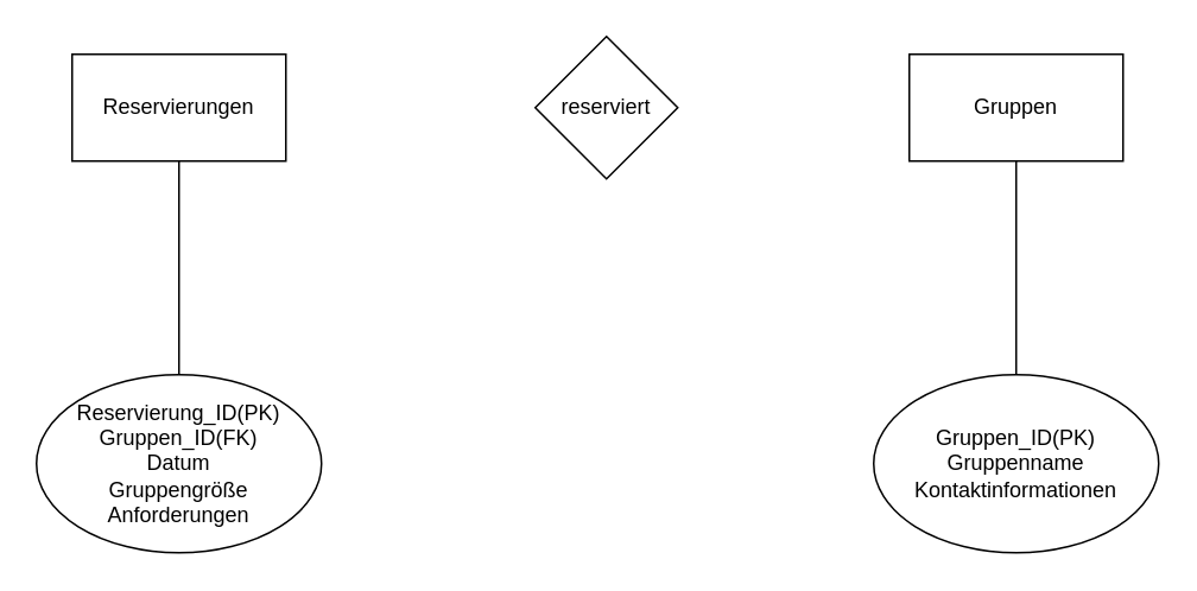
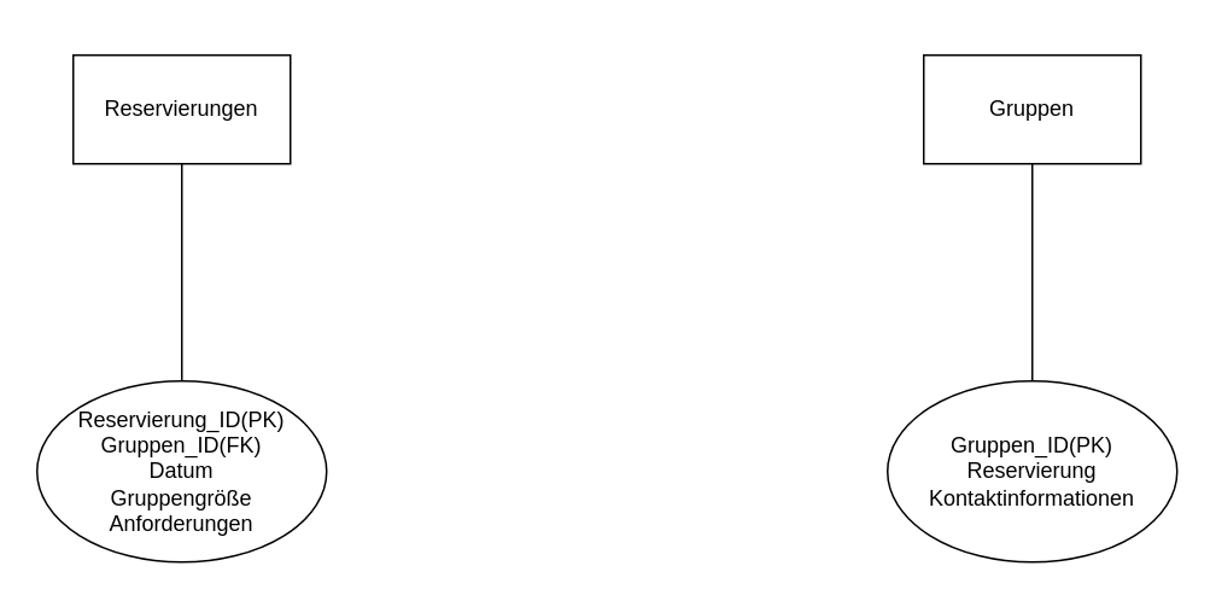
  <mxCell id="0" />
  <mxCell id="1" parent="0" />
  <mxCell id="2" value="Reservierungen" style="rounded=0;whiteSpace=wrap;html=1;" vertex="1" parent="1"><mxGeometry x="40" y="30" width="120" height="60" as="geometry" /></mxCell>
  <mxCell id="3" value="" style="edgeStyle=orthogonalEdgeStyle;rounded=0;orthogonalLoop=1;jettySize=auto;html=1;endArrow=none;endFill=0;" edge="1" parent="1" source="4" target="7"><mxGeometry relative="1" as="geometry" /></mxCell>
  <mxCell id="4" value="Gruppen" style="rounded=0;whiteSpace=wrap;html=1;" vertex="1" parent="1"><mxGeometry x="510" y="30" width="120" height="60" as="geometry" /></mxCell>
  <mxCell id="5" value="&lt;div&gt;Reservierung_ID(PK)&lt;/div&gt;&lt;div&gt;Gruppen_ID(FK)&lt;br&gt;&lt;/div&gt;&lt;div&gt;Datum&lt;br&gt;&lt;/div&gt;&lt;div&gt;Gruppengröße&lt;/div&gt;&lt;div&gt;Anforderungen&lt;br&gt;&lt;/div&gt;" style="ellipse;whiteSpace=wrap;html=1;" vertex="1" parent="1"><mxGeometry x="20" y="210" width="160" height="100" as="geometry" /></mxCell>
  <mxCell id="6" value="" style="endArrow=none;html=1;rounded=0;entryX=0.5;entryY=1;entryDx=0;entryDy=0;exitX=0.5;exitY=0;exitDx=0;exitDy=0;" edge="1" parent="1" source="5" target="2"><mxGeometry width="50" height="50" relative="1" as="geometry"><mxPoint x="340" y="320" as="sourcePoint" /><mxPoint x="390" y="270" as="targetPoint" /></mxGeometry></mxCell>
- <mxCell id="7" value="&lt;div&gt;Gruppen_ID(PK)&lt;/div&gt;&lt;div&gt;Gruppenname&lt;/div&gt;&lt;div&gt;Kontaktinformationen&lt;br&gt;&lt;/div&gt;" style="ellipse;whiteSpace=wrap;html=1;" vertex="1" parent="1"><mxGeometry x="490" y="210" width="160" height="100" as="geometry" /></mxCell>
- <mxCell id="8" value="reserviert" style="rhombus;whiteSpace=wrap;html=1;" vertex="1" parent="1"><mxGeometry x="300" y="20" width="80" height="80" as="geometry" /></mxCell>
+ <mxCell id="7" value="&lt;div&gt;Gruppen_ID(PK)&lt;/div&gt;&lt;div&gt;Reservierung&lt;/div&gt;&lt;div&gt;Kontaktinformationen&lt;br&gt;&lt;/div&gt;" style="ellipse;whiteSpace=wrap;html=1;" vertex="1" parent="1"><mxGeometry x="490" y="210" width="160" height="100" as="geometry" /></mxCell>
